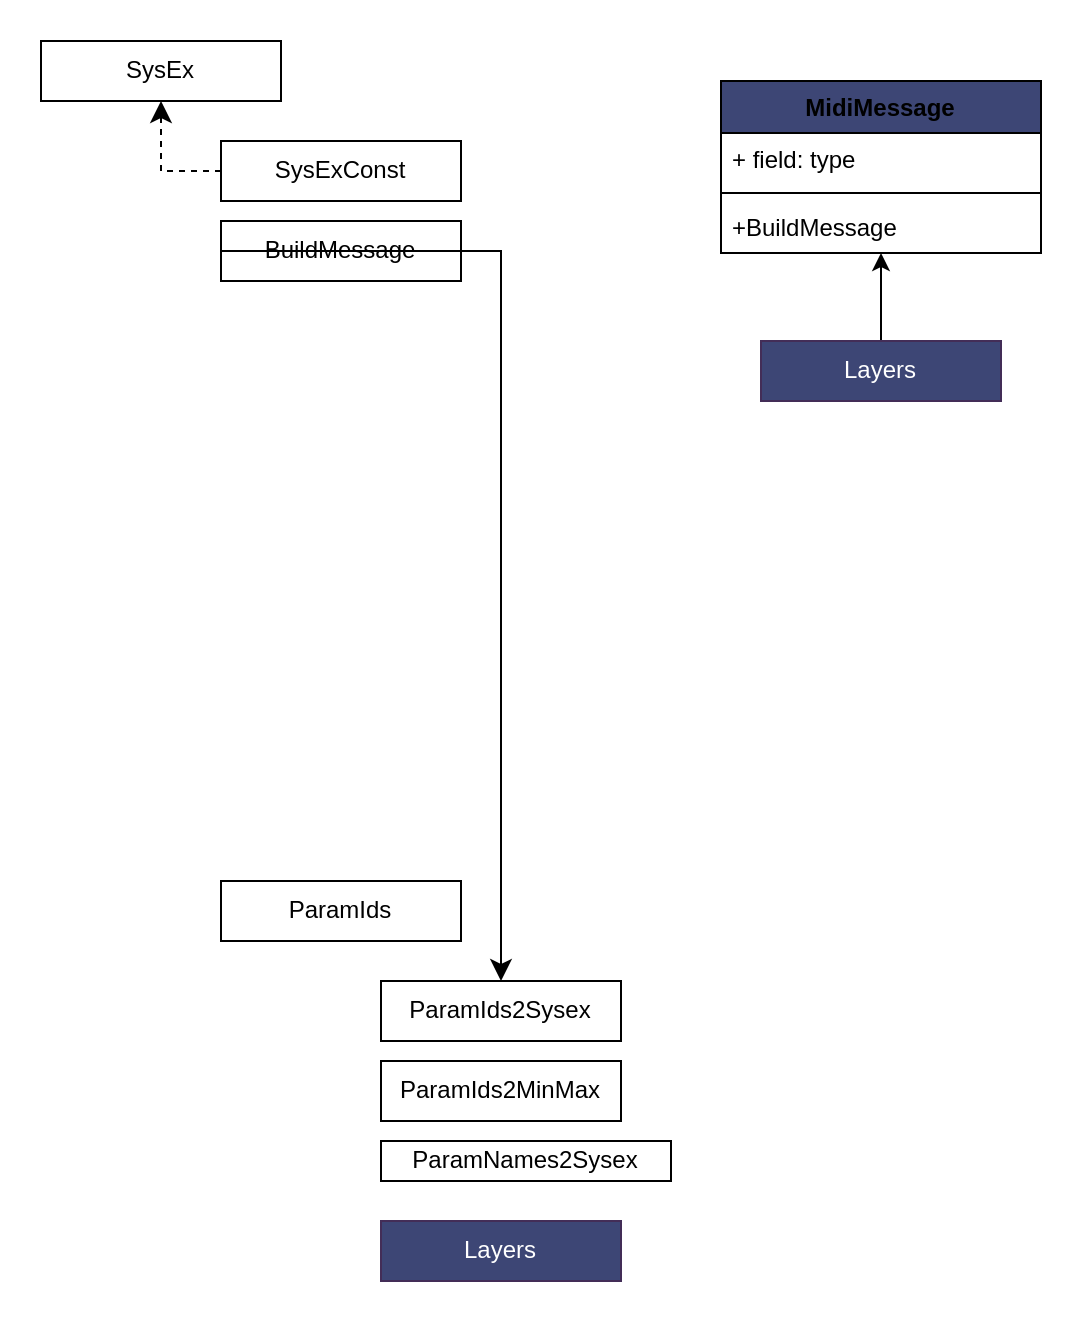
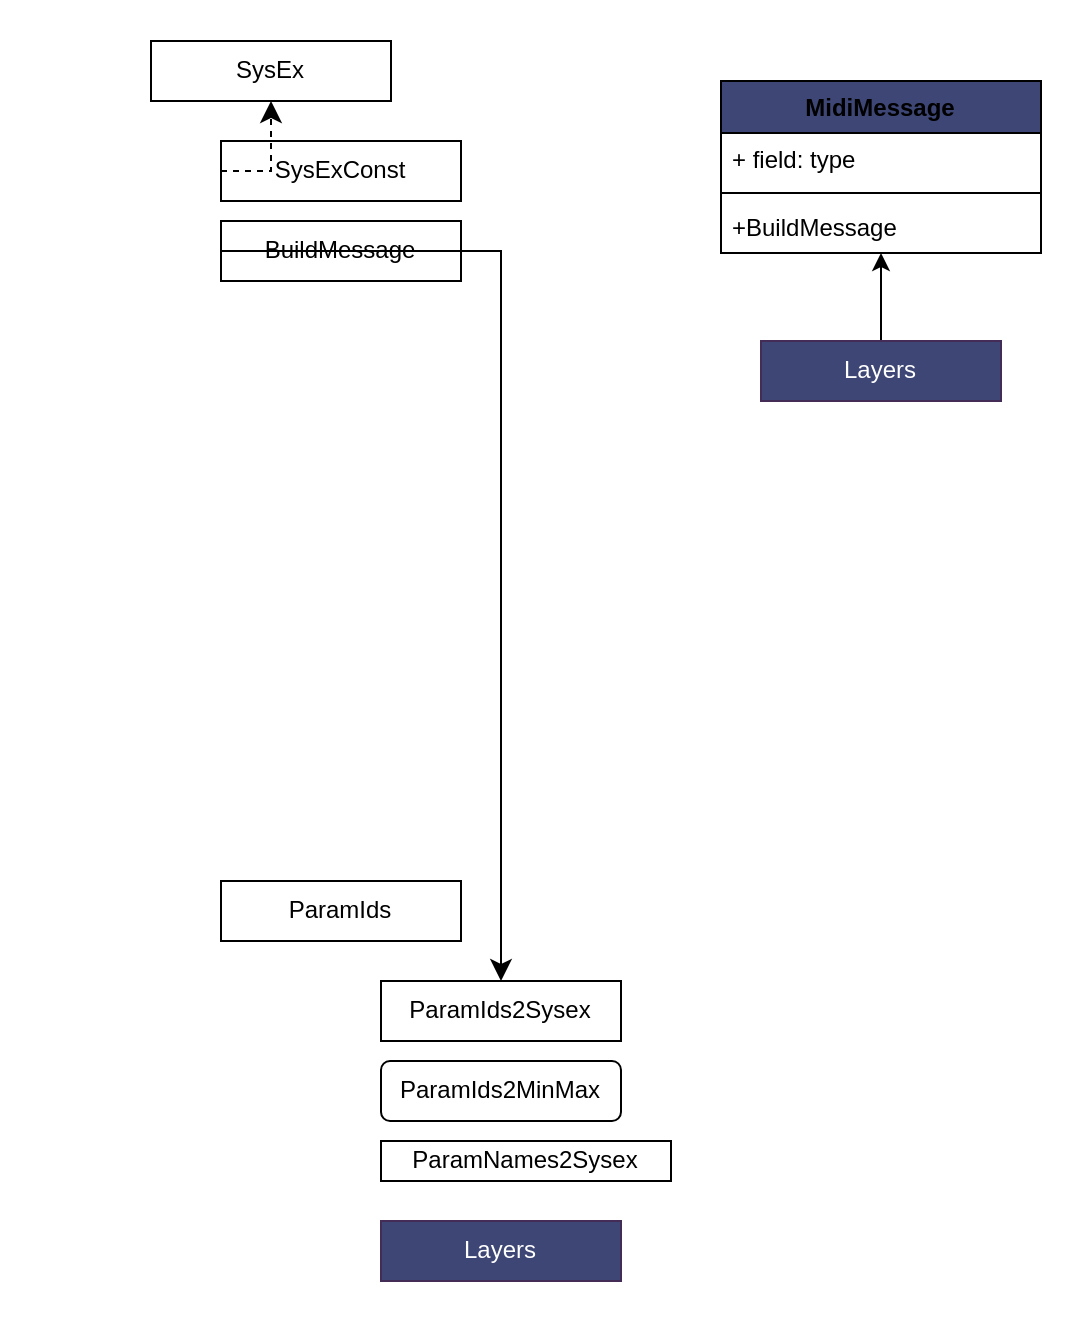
  <mxCell id="0" />
  <mxCell id="1" parent="0" />
- <mxCell id="2" value="SysEx" style="rounded=0;whiteSpace=wrap;html=1;" vertex="1" parent="1"><mxGeometry x="20" y="20" width="120" height="30" as="geometry" /></mxCell>
+ <mxCell id="2" value="SysEx" style="rounded=0;whiteSpace=wrap;html=1;" vertex="1" parent="1"><mxGeometry x="75" y="20" width="120" height="30" as="geometry" /></mxCell>
  <mxCell id="3" value="ParamIds" style="rounded=0;whiteSpace=wrap;html=1;" vertex="1" parent="1"><mxGeometry x="110" y="440" width="120" height="30" as="geometry" /></mxCell>
  <mxCell id="4" value="Layers" style="rounded=0;whiteSpace=wrap;html=1;fillColor=#3D4675;fontColor=#ffffff;strokeColor=#432D57;" vertex="1" parent="1"><mxGeometry x="190" y="610" width="120" height="30" as="geometry" /></mxCell>
  <mxCell id="5" value="SysExConst" style="rounded=0;whiteSpace=wrap;html=1;" vertex="1" parent="1"><mxGeometry x="110" y="70" width="120" height="30" as="geometry" /></mxCell>
  <mxCell id="6" value="BuildMessage" style="rounded=0;whiteSpace=wrap;html=1;" vertex="1" parent="1"><mxGeometry x="110" y="110" width="120" height="30" as="geometry" /></mxCell>
  <mxCell id="7" value="ParamIds2Sysex" style="rounded=0;whiteSpace=wrap;html=1;" vertex="1" parent="1"><mxGeometry x="190" y="490" width="120" height="30" as="geometry" /></mxCell>
- <mxCell id="8" value="ParamIds2MinMax" style="rounded=0;whiteSpace=wrap;html=1;" vertex="1" parent="1"><mxGeometry x="190" y="530" width="120" height="30" as="geometry" /></mxCell>
+ <mxCell id="8" value="ParamIds2MinMax" style="whiteSpace=wrap;html=1;rounded=1;" vertex="1" parent="1"><mxGeometry x="190" y="530" width="120" height="30" as="geometry" /></mxCell>
  <mxCell id="9" value="ParamNames2Sysex" style="rounded=0;whiteSpace=wrap;html=1;" vertex="1" parent="1"><mxGeometry x="190" y="570" width="145" height="20" as="geometry" /></mxCell>
  <mxCell id="10" style="edgeStyle=none;html=1;" edge="1" parent="1" source="11" target="15"><mxGeometry relative="1" as="geometry" /></mxCell>
  <mxCell id="11" value="Layers" style="rounded=0;whiteSpace=wrap;html=1;fillColor=#3D4675;fontColor=#ffffff;strokeColor=#432D57;" vertex="1" parent="1"><mxGeometry x="380" y="170" width="120" height="30" as="geometry" /></mxCell>
  <mxCell id="12" value="MidiMessage" style="swimlane;fontStyle=1;align=center;verticalAlign=top;childLayout=stackLayout;horizontal=1;startSize=26;horizontalStack=0;resizeParent=1;resizeParentMax=0;resizeLast=0;collapsible=1;marginBottom=0;fillColor=#3D4675;" vertex="1" parent="1"><mxGeometry x="360" y="40" width="160" height="86" as="geometry" /></mxCell>
  <mxCell id="13" value="+ field: type" style="text;strokeColor=none;fillColor=none;align=left;verticalAlign=top;spacingLeft=4;spacingRight=4;overflow=hidden;rotatable=0;points=[[0,0.5],[1,0.5]];portConstraint=eastwest;" vertex="1" parent="12"><mxGeometry y="26" width="160" height="26" as="geometry" /></mxCell>
  <mxCell id="14" value="" style="line;strokeWidth=1;fillColor=none;align=left;verticalAlign=middle;spacingTop=-1;spacingLeft=3;spacingRight=3;rotatable=0;labelPosition=right;points=[];portConstraint=eastwest;strokeColor=inherit;" vertex="1" parent="12"><mxGeometry y="52" width="160" height="8" as="geometry" /></mxCell>
  <mxCell id="15" value="+BuildMessage&#10;" style="text;strokeColor=none;fillColor=none;align=left;verticalAlign=top;spacingLeft=4;spacingRight=4;overflow=hidden;rotatable=0;points=[[0,0.5],[1,0.5]];portConstraint=eastwest;" vertex="1" parent="12"><mxGeometry y="60" width="160" height="26" as="geometry" /></mxCell>
  <mxCell id="16" value="" style="edgeStyle=segmentEdgeStyle;endArrow=classic;html=1;curved=0;rounded=0;endSize=8;startSize=8;entryX=0.5;entryY=1;entryDx=0;entryDy=0;exitX=0;exitY=0.5;exitDx=0;exitDy=0;dashed=1;" edge="1" parent="1" source="5" target="2"><mxGeometry width="50" height="50" relative="1" as="geometry"><mxPoint x="170" y="330" as="sourcePoint" /><mxPoint x="220" y="280" as="targetPoint" /></mxGeometry></mxCell>
  <mxCell id="17" value="" style="edgeStyle=segmentEdgeStyle;endArrow=classic;html=1;curved=0;rounded=0;endSize=8;startSize=8;exitX=0;exitY=0.5;exitDx=0;exitDy=0;" edge="1" parent="1" source="6" target="7"><mxGeometry width="50" height="50" relative="1" as="geometry"><mxPoint x="60" y="190" as="sourcePoint" /><mxPoint x="110" y="140" as="targetPoint" /></mxGeometry></mxCell>
